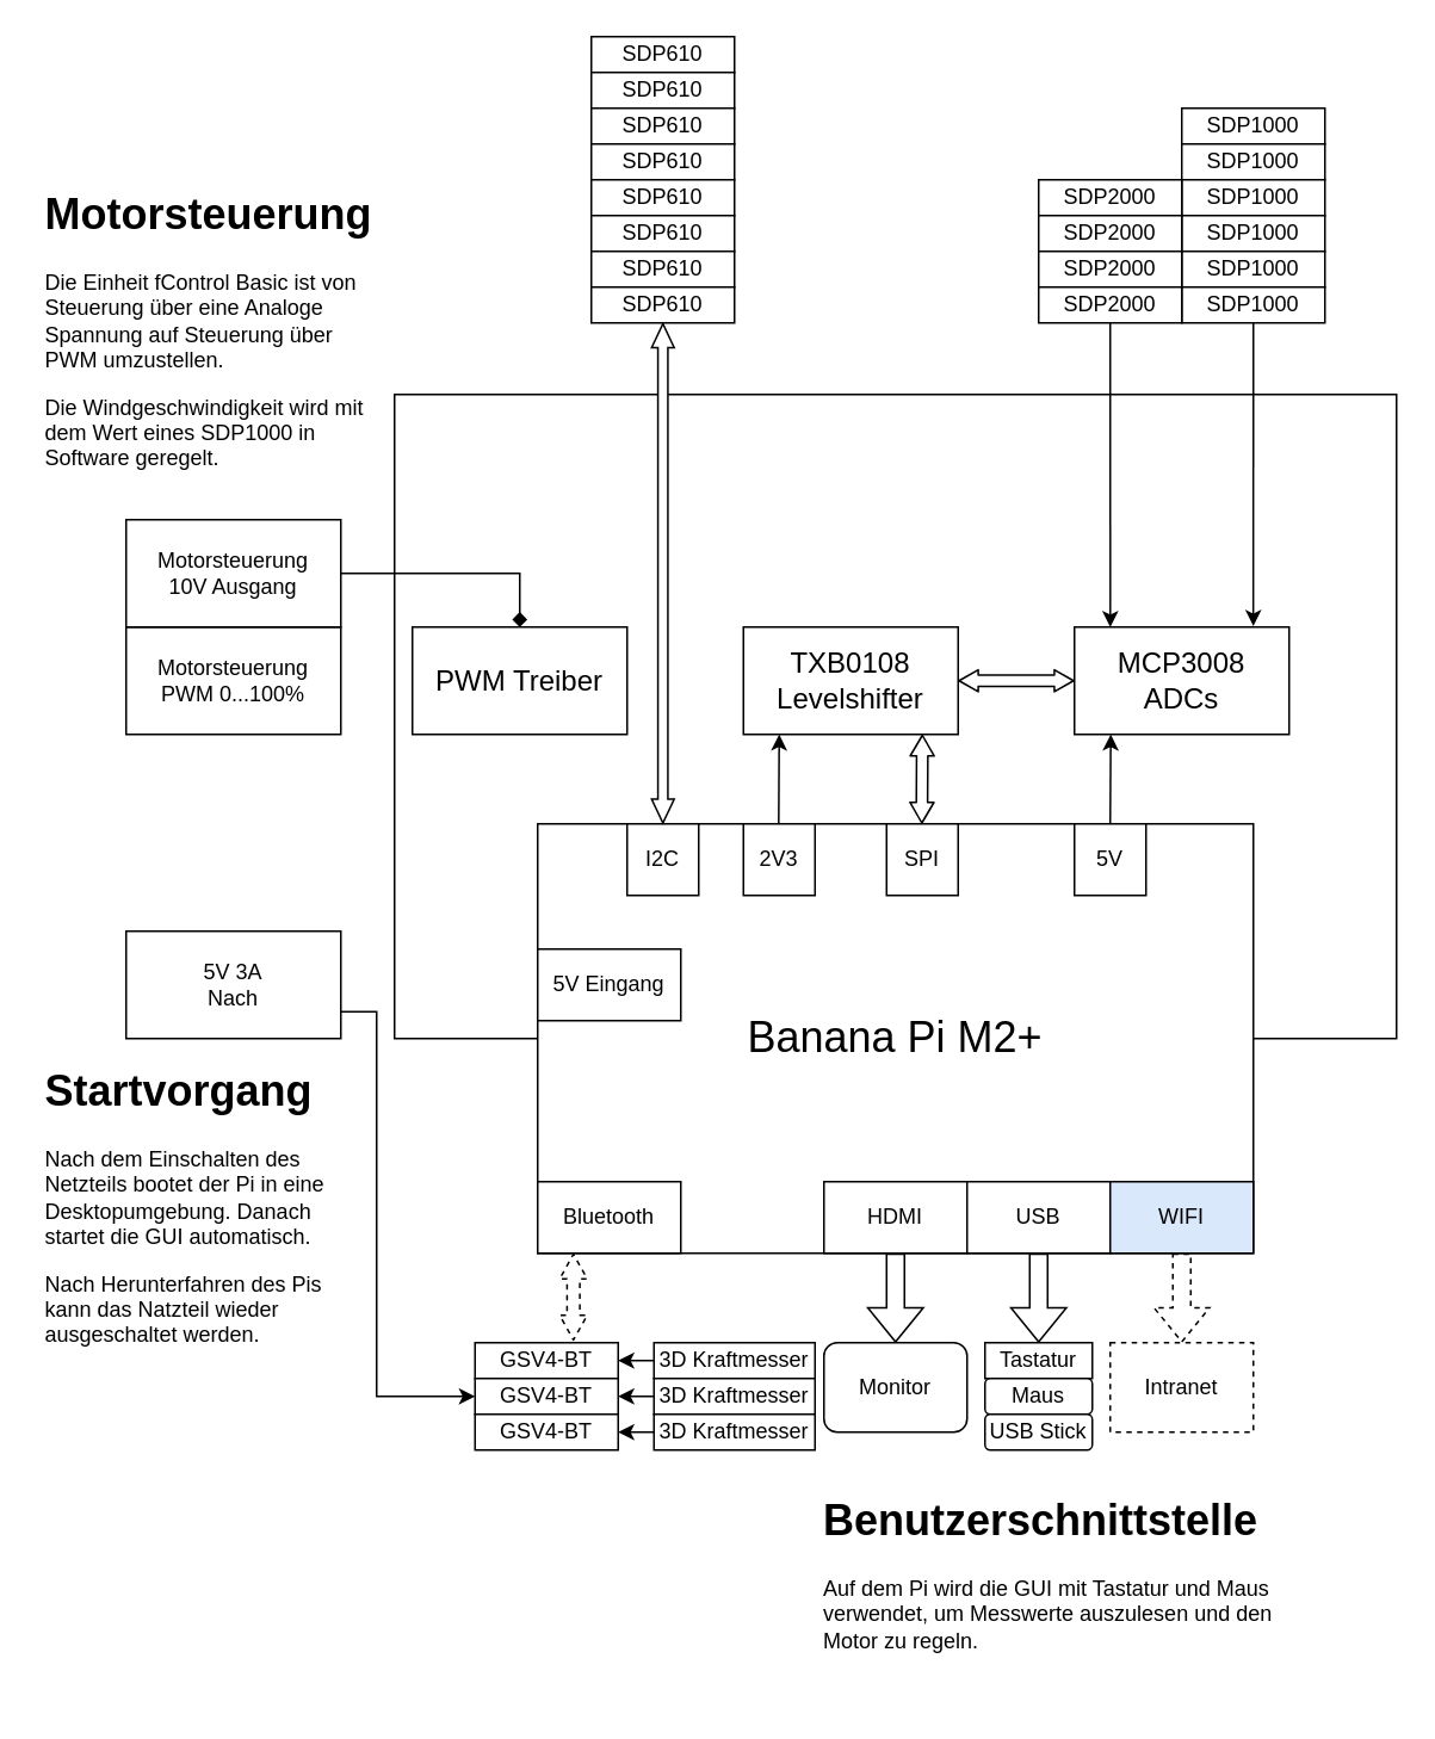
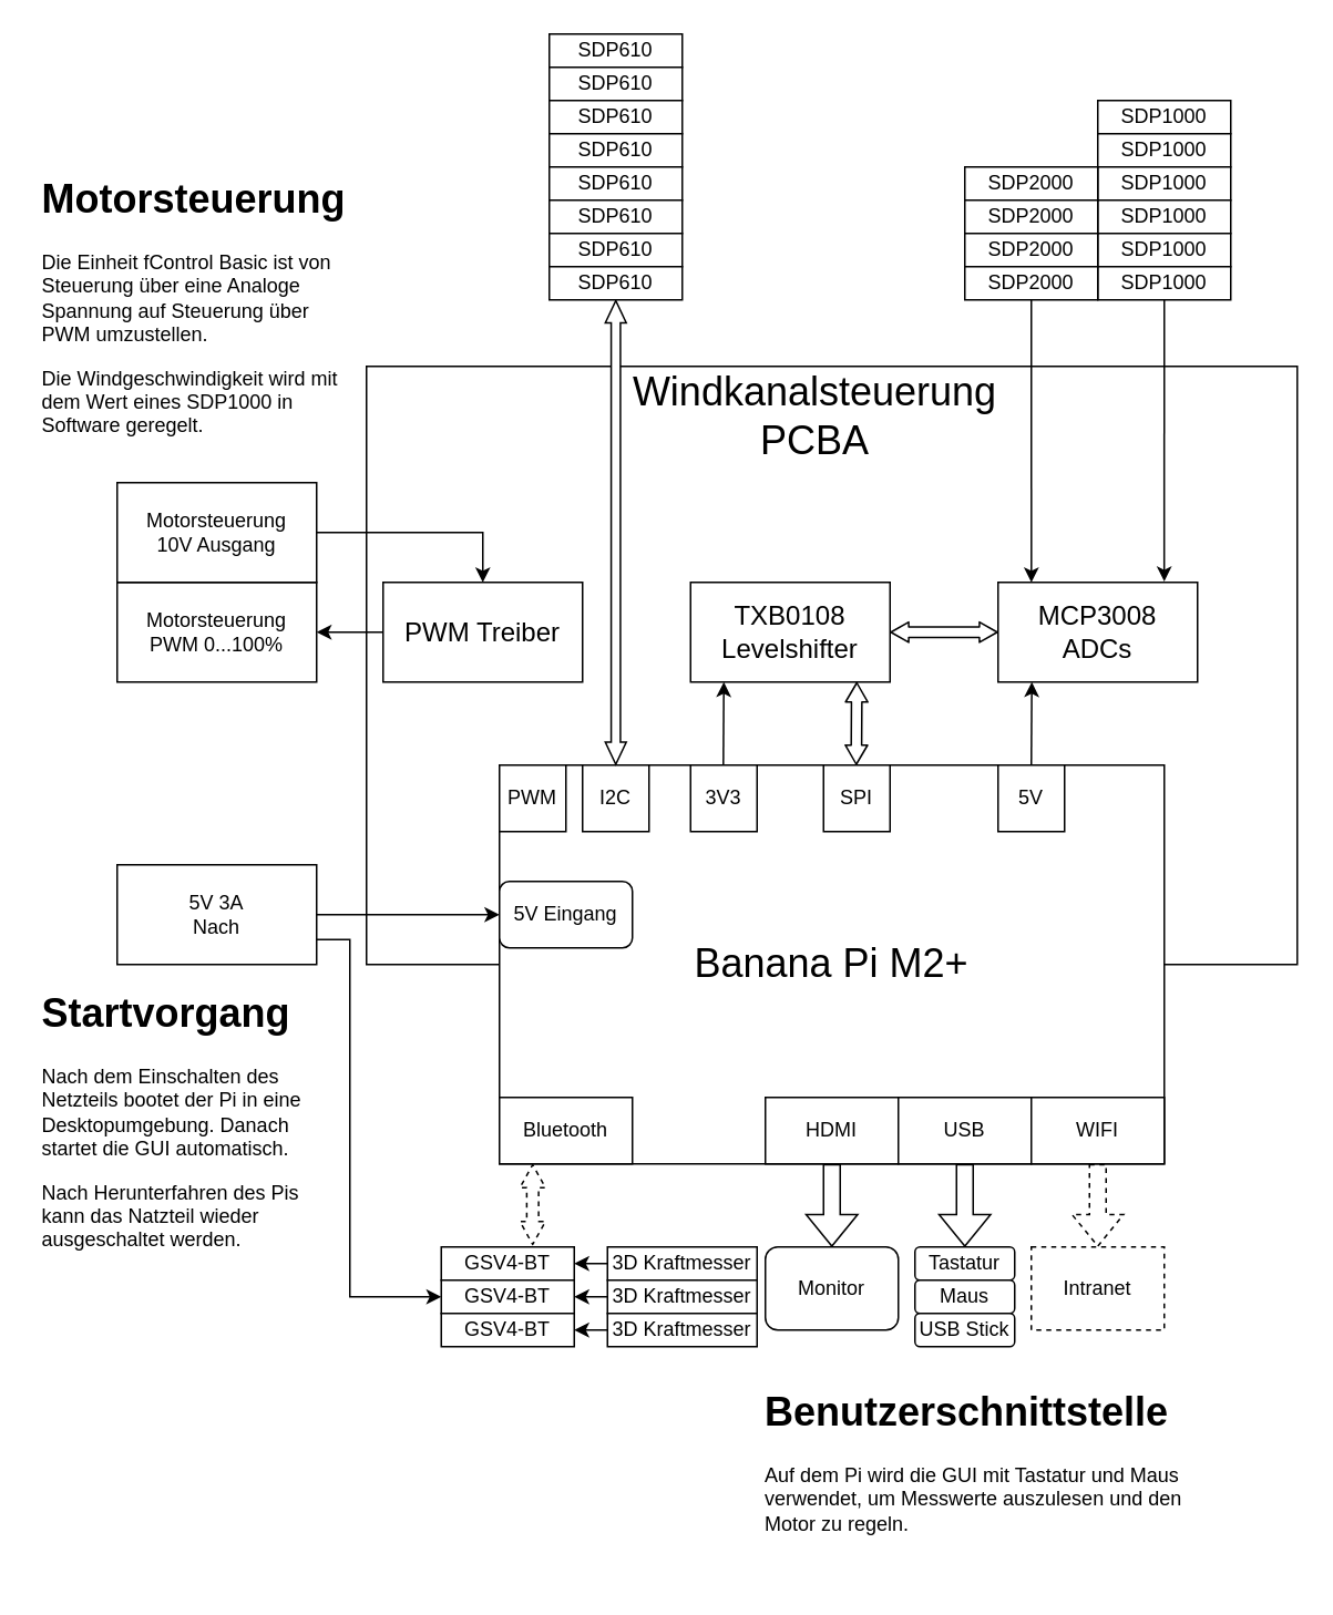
  <mxCell id="0" />
  <mxCell id="1" parent="0" />
  <mxCell id="2" value="" style="rounded=0;whiteSpace=wrap;html=1;" vertex="1" parent="1"><mxGeometry x="220" y="220" width="560" height="360" as="geometry" /></mxCell>
  <mxCell id="3" value="&lt;font style=&quot;font-size: 24px&quot;&gt;Banana Pi M2+&lt;/font&gt;" style="rounded=0;whiteSpace=wrap;html=1;" vertex="1" parent="1"><mxGeometry x="300" y="460" width="400" height="240" as="geometry" /></mxCell>
  <mxCell id="4" value="I2C" style="rounded=0;whiteSpace=wrap;html=1;" vertex="1" parent="1"><mxGeometry x="350" y="460" width="40" height="40" as="geometry" /></mxCell>
- <mxCell id="5" value="2V3" style="rounded=0;whiteSpace=wrap;html=1;" vertex="1" parent="1"><mxGeometry x="415" y="460" width="40" height="40" as="geometry" /></mxCell>
+ <mxCell id="5" value="3V3" style="rounded=0;whiteSpace=wrap;html=1;" vertex="1" parent="1"><mxGeometry x="415" y="460" width="40" height="40" as="geometry" /></mxCell>
  <mxCell id="6" value="SPI" style="rounded=0;whiteSpace=wrap;html=1;" vertex="1" parent="1"><mxGeometry x="495" y="460" width="40" height="40" as="geometry" /></mxCell>
  <mxCell id="7" value="Bluetooth" style="rounded=0;whiteSpace=wrap;html=1;" vertex="1" parent="1"><mxGeometry x="300" y="660" width="80" height="40" as="geometry" /></mxCell>
  <mxCell id="8" style="edgeStyle=orthogonalEdgeStyle;rounded=0;orthogonalLoop=1;jettySize=auto;html=1;exitX=0.5;exitY=1;exitDx=0;exitDy=0;entryX=0.5;entryY=0;entryDx=0;entryDy=0;startArrow=none;startFill=0;shape=flexArrow;" edge="1" parent="1" source="9" target="63"><mxGeometry relative="1" as="geometry" /></mxCell>
  <mxCell id="9" value="HDMI" style="rounded=0;whiteSpace=wrap;html=1;" vertex="1" parent="1"><mxGeometry x="460" y="660" width="80" height="40" as="geometry" /></mxCell>
  <mxCell id="10" style="edgeStyle=orthogonalEdgeStyle;rounded=0;orthogonalLoop=1;jettySize=auto;html=1;exitX=0.5;exitY=1;exitDx=0;exitDy=0;entryX=0.5;entryY=0;entryDx=0;entryDy=0;startArrow=none;startFill=0;shape=flexArrow;" edge="1" parent="1" source="11" target="64"><mxGeometry relative="1" as="geometry" /></mxCell>
  <mxCell id="11" value="USB" style="rounded=0;whiteSpace=wrap;html=1;" vertex="1" parent="1"><mxGeometry x="540" y="660" width="80" height="40" as="geometry" /></mxCell>
  <mxCell id="12" style="edgeStyle=orthogonalEdgeStyle;shape=flexArrow;rounded=0;orthogonalLoop=1;jettySize=auto;html=1;exitX=0.5;exitY=1;exitDx=0;exitDy=0;entryX=0.5;entryY=0;entryDx=0;entryDy=0;startArrow=none;startFill=0;dashed=1;" edge="1" parent="1" source="13" target="67"><mxGeometry relative="1" as="geometry" /></mxCell>
- <mxCell id="13" value="WIFI" style="rounded=0;whiteSpace=wrap;html=1;fillColor=#dae8fc;" vertex="1" parent="1"><mxGeometry x="620" y="660" width="80" height="40" as="geometry" /></mxCell>
+ <mxCell id="13" value="WIFI" style="rounded=0;whiteSpace=wrap;html=1;" vertex="1" parent="1"><mxGeometry x="620" y="660" width="80" height="40" as="geometry" /></mxCell>
+ <mxCell id="14" value="&lt;div&gt;PWM&lt;/div&gt;" style="rounded=0;whiteSpace=wrap;html=1;" vertex="1" parent="1"><mxGeometry x="300" y="460" width="40" height="40" as="geometry" /></mxCell>
+ <mxCell id="15" value="&lt;font style=&quot;font-size: 24px&quot;&gt;Windkanalsteuerung PCBA&lt;/font&gt;" style="text;html=1;strokeColor=none;fillColor=none;align=center;verticalAlign=middle;whiteSpace=wrap;rounded=0;" vertex="1" parent="1"><mxGeometry x="370" y="220" width="240" height="60" as="geometry" /></mxCell>
  <mxCell id="16" value="&lt;div style=&quot;font-size: 16px&quot;&gt;&lt;font style=&quot;font-size: 16px&quot;&gt;MCP3008&lt;/font&gt;&lt;/div&gt;&lt;div style=&quot;font-size: 16px&quot;&gt;&lt;font style=&quot;font-size: 16px&quot;&gt;ADCs&lt;br&gt;&lt;/font&gt;&lt;/div&gt;" style="rounded=0;whiteSpace=wrap;html=1;" vertex="1" parent="1"><mxGeometry x="600" y="350" width="120" height="60" as="geometry" /></mxCell>
- <mxCell id="17" value="5V Eingang" style="rounded=0;whiteSpace=wrap;html=1;" vertex="1" parent="1"><mxGeometry x="300" y="530" width="80" height="40" as="geometry" /></mxCell>
+ <mxCell id="17" value="5V Eingang" style="whiteSpace=wrap;html=1;rounded=1;" vertex="1" parent="1"><mxGeometry x="300" y="530" width="80" height="40" as="geometry" /></mxCell>
  <mxCell id="18" value="SDP1000" style="rounded=0;whiteSpace=wrap;html=1;" vertex="1" parent="1"><mxGeometry x="660" y="60" width="80" height="20" as="geometry" /></mxCell>
  <mxCell id="19" value="SDP1000" style="rounded=0;whiteSpace=wrap;html=1;" vertex="1" parent="1"><mxGeometry x="660" y="80" width="80" height="20" as="geometry" /></mxCell>
  <mxCell id="20" value="SDP1000" style="rounded=0;whiteSpace=wrap;html=1;" vertex="1" parent="1"><mxGeometry x="660" y="100" width="80" height="20" as="geometry" /></mxCell>
  <mxCell id="21" value="SDP1000" style="rounded=0;whiteSpace=wrap;html=1;" vertex="1" parent="1"><mxGeometry x="660" y="120" width="80" height="20" as="geometry" /></mxCell>
  <mxCell id="22" value="SDP1000" style="rounded=0;whiteSpace=wrap;html=1;" vertex="1" parent="1"><mxGeometry x="660" y="140" width="80" height="20" as="geometry" /></mxCell>
  <mxCell id="23" style="edgeStyle=orthogonalEdgeStyle;rounded=0;orthogonalLoop=1;jettySize=auto;html=1;exitX=0.5;exitY=1;exitDx=0;exitDy=0;entryX=0.833;entryY=-0.009;entryDx=0;entryDy=0;entryPerimeter=0;startArrow=none;startFill=0;" edge="1" parent="1" source="24" target="16"><mxGeometry relative="1" as="geometry" /></mxCell>
  <mxCell id="24" value="SDP1000" style="rounded=0;whiteSpace=wrap;html=1;" vertex="1" parent="1"><mxGeometry x="660" y="160" width="80" height="20" as="geometry" /></mxCell>
  <mxCell id="25" value="&lt;div&gt;SDP2000&lt;/div&gt;" style="rounded=0;whiteSpace=wrap;html=1;" vertex="1" parent="1"><mxGeometry x="580" y="100" width="80" height="20" as="geometry" /></mxCell>
  <mxCell id="26" value="&lt;div&gt;SDP2000&lt;/div&gt;" style="rounded=0;whiteSpace=wrap;html=1;" vertex="1" parent="1"><mxGeometry x="580" y="120" width="80" height="20" as="geometry" /></mxCell>
  <mxCell id="27" value="&lt;div&gt;SDP2000&lt;/div&gt;" style="rounded=0;whiteSpace=wrap;html=1;" vertex="1" parent="1"><mxGeometry x="580" y="140" width="80" height="20" as="geometry" /></mxCell>
  <mxCell id="28" style="edgeStyle=orthogonalEdgeStyle;rounded=0;orthogonalLoop=1;jettySize=auto;html=1;exitX=0.5;exitY=1;exitDx=0;exitDy=0;startArrow=none;startFill=0;entryX=0.167;entryY=0;entryDx=0;entryDy=0;entryPerimeter=0;" edge="1" parent="1" source="29" target="16"><mxGeometry relative="1" as="geometry"><mxPoint x="620" y="351" as="targetPoint" /></mxGeometry></mxCell>
  <mxCell id="29" value="&lt;div&gt;SDP2000&lt;/div&gt;" style="rounded=0;whiteSpace=wrap;html=1;" vertex="1" parent="1"><mxGeometry x="580" y="160" width="80" height="20" as="geometry" /></mxCell>
  <mxCell id="30" value="&lt;div style=&quot;font-size: 16px&quot;&gt;&lt;font style=&quot;font-size: 16px&quot;&gt;TXB0108&lt;/font&gt;&lt;/div&gt;&lt;div style=&quot;font-size: 16px&quot;&gt;&lt;font style=&quot;font-size: 16px&quot;&gt;Levelshifter&lt;br&gt;&lt;/font&gt;&lt;/div&gt;" style="rounded=0;whiteSpace=wrap;html=1;" vertex="1" parent="1"><mxGeometry x="415" y="350" width="120" height="60" as="geometry" /></mxCell>
  <mxCell id="31" value="" style="endArrow=classic;html=1;" edge="1" parent="1"><mxGeometry width="50" height="50" relative="1" as="geometry"><mxPoint x="434.71" y="460" as="sourcePoint" /><mxPoint x="435" y="410" as="targetPoint" /></mxGeometry></mxCell>
  <mxCell id="32" value="" style="endArrow=classic;html=1;shape=flexArrow;startArrow=block;width=6.286;startSize=3.514;startWidth=6.122;endWidth=6.122;endSize=3.514;" edge="1" parent="1"><mxGeometry width="50" height="50" relative="1" as="geometry"><mxPoint x="514.71" y="460" as="sourcePoint" /><mxPoint x="515" y="410" as="targetPoint" /></mxGeometry></mxCell>
  <mxCell id="33" value="5V" style="rounded=0;whiteSpace=wrap;html=1;" vertex="1" parent="1"><mxGeometry x="600" y="460" width="40" height="40" as="geometry" /></mxCell>
  <mxCell id="34" value="" style="endArrow=classic;html=1;entryX=0;entryY=0.5;entryDx=0;entryDy=0;exitX=1;exitY=0.5;exitDx=0;exitDy=0;shape=flexArrow;startArrow=block;width=6.286;startSize=3.24;startWidth=4.98;endWidth=4.98;endSize=3.24;" edge="1" parent="1" source="30" target="16"><mxGeometry width="50" height="50" relative="1" as="geometry"><mxPoint x="560" y="410" as="sourcePoint" /><mxPoint x="560.29" y="360" as="targetPoint" /></mxGeometry></mxCell>
  <mxCell id="35" value="" style="endArrow=classic;html=1;" edge="1" parent="1"><mxGeometry width="50" height="50" relative="1" as="geometry"><mxPoint x="620" y="460" as="sourcePoint" /><mxPoint x="620.29" y="410" as="targetPoint" /></mxGeometry></mxCell>
  <mxCell id="36" style="edgeStyle=orthogonalEdgeStyle;rounded=0;orthogonalLoop=1;jettySize=auto;html=1;exitX=1;exitY=0.75;exitDx=0;exitDy=0;entryX=0;entryY=0.5;entryDx=0;entryDy=0;startArrow=none;startFill=0;" edge="1" parent="1" source="37" target="56"><mxGeometry relative="1" as="geometry"><Array as="points"><mxPoint x="210" y="565" /><mxPoint x="210" y="780" /></Array></mxGeometry></mxCell>
  <mxCell id="37" value="&lt;div&gt;5V 3A&lt;/div&gt;&lt;div&gt;Nach&lt;br&gt;&lt;/div&gt;" style="rounded=0;whiteSpace=wrap;html=1;" vertex="1" parent="1"><mxGeometry x="70" y="520" width="120" height="60" as="geometry" /></mxCell>
+ <mxCell id="38" value="" style="endArrow=classic;html=1;entryX=0;entryY=0.5;entryDx=0;entryDy=0;exitX=1;exitY=0.5;exitDx=0;exitDy=0;" edge="1" parent="1" source="37" target="17"><mxGeometry width="50" height="50" relative="1" as="geometry"><mxPoint x="70" y="770" as="sourcePoint" /><mxPoint x="120" y="720" as="targetPoint" /></mxGeometry></mxCell>
  <mxCell id="39" value="&lt;div&gt;SDP610&lt;/div&gt;" style="rounded=0;whiteSpace=wrap;html=1;" vertex="1" parent="1"><mxGeometry x="330" y="20" width="80" height="20" as="geometry" /></mxCell>
  <mxCell id="40" value="&lt;div&gt;SDP610&lt;/div&gt;" style="rounded=0;whiteSpace=wrap;html=1;" vertex="1" parent="1"><mxGeometry x="330" y="40" width="80" height="20" as="geometry" /></mxCell>
  <mxCell id="41" value="&lt;div&gt;SDP610&lt;/div&gt;" style="rounded=0;whiteSpace=wrap;html=1;" vertex="1" parent="1"><mxGeometry x="330" y="60" width="80" height="20" as="geometry" /></mxCell>
  <mxCell id="42" value="&lt;div&gt;SDP610&lt;/div&gt;" style="rounded=0;whiteSpace=wrap;html=1;" vertex="1" parent="1"><mxGeometry x="330" y="80" width="80" height="20" as="geometry" /></mxCell>
  <mxCell id="43" value="&lt;div&gt;SDP610&lt;/div&gt;" style="rounded=0;whiteSpace=wrap;html=1;" vertex="1" parent="1"><mxGeometry x="330" y="100" width="80" height="20" as="geometry" /></mxCell>
  <mxCell id="44" value="&lt;div&gt;SDP610&lt;/div&gt;" style="rounded=0;whiteSpace=wrap;html=1;" vertex="1" parent="1"><mxGeometry x="330" y="120" width="80" height="20" as="geometry" /></mxCell>
  <mxCell id="45" value="&lt;div&gt;SDP610&lt;/div&gt;" style="rounded=0;whiteSpace=wrap;html=1;" vertex="1" parent="1"><mxGeometry x="330" y="140" width="80" height="20" as="geometry" /></mxCell>
  <mxCell id="46" style="edgeStyle=orthogonalEdgeStyle;rounded=0;orthogonalLoop=1;jettySize=auto;html=1;exitX=0.5;exitY=1;exitDx=0;exitDy=0;entryX=0.5;entryY=0;entryDx=0;entryDy=0;startArrow=block;startFill=0;shape=flexArrow;width=5.556;endSize=4.097;endWidth=6.041;startWidth=6.041;startSize=4.097;fillColor=#ffffff;" edge="1" parent="1" source="47" target="4"><mxGeometry relative="1" as="geometry" /></mxCell>
  <mxCell id="47" value="&lt;div&gt;SDP610&lt;/div&gt;" style="rounded=0;whiteSpace=wrap;html=1;" vertex="1" parent="1"><mxGeometry x="330" y="160" width="80" height="20" as="geometry" /></mxCell>
+ <mxCell id="48" style="edgeStyle=orthogonalEdgeStyle;rounded=0;orthogonalLoop=1;jettySize=auto;html=1;exitX=0;exitY=0.5;exitDx=0;exitDy=0;entryX=1;entryY=0.5;entryDx=0;entryDy=0;startArrow=none;startFill=0;" edge="1" parent="1" source="49" target="50"><mxGeometry relative="1" as="geometry" /></mxCell>
  <mxCell id="49" value="&lt;font style=&quot;font-size: 16px&quot;&gt;PWM Treiber&lt;/font&gt;" style="rounded=0;whiteSpace=wrap;html=1;" vertex="1" parent="1"><mxGeometry x="230" y="350" width="120" height="60" as="geometry" /></mxCell>
  <mxCell id="50" value="&lt;div&gt;Motorsteuerung&lt;/div&gt;&lt;div&gt;PWM 0...100%&lt;br&gt;&lt;/div&gt;" style="rounded=0;whiteSpace=wrap;html=1;" vertex="1" parent="1"><mxGeometry x="70" y="350" width="120" height="60" as="geometry" /></mxCell>
- <mxCell id="51" style="edgeStyle=orthogonalEdgeStyle;rounded=0;orthogonalLoop=1;jettySize=auto;html=1;exitX=1;exitY=0.5;exitDx=0;exitDy=0;entryX=0.5;entryY=0;entryDx=0;entryDy=0;startArrow=none;startFill=0;endArrow=diamond;" edge="1" parent="1" source="52" target="49"><mxGeometry relative="1" as="geometry" /></mxCell>
+ <mxCell id="51" style="edgeStyle=orthogonalEdgeStyle;rounded=0;orthogonalLoop=1;jettySize=auto;html=1;exitX=1;exitY=0.5;exitDx=0;exitDy=0;entryX=0.5;entryY=0;entryDx=0;entryDy=0;startArrow=none;startFill=0;" edge="1" parent="1" source="52" target="49"><mxGeometry relative="1" as="geometry" /></mxCell>
  <mxCell id="52" value="&lt;div&gt;Motorsteuerung&lt;/div&gt;10V Ausgang" style="rounded=0;whiteSpace=wrap;html=1;" vertex="1" parent="1"><mxGeometry x="70" y="290" width="120" height="60" as="geometry" /></mxCell>
  <mxCell id="53" value="GSV4-BT" style="rounded=0;whiteSpace=wrap;html=1;" vertex="1" parent="1"><mxGeometry x="265" y="750" width="80" height="20" as="geometry" /></mxCell>
  <mxCell id="54" style="edgeStyle=orthogonalEdgeStyle;rounded=0;orthogonalLoop=1;jettySize=auto;html=1;exitX=0;exitY=0.5;exitDx=0;exitDy=0;entryX=1;entryY=0.5;entryDx=0;entryDy=0;startArrow=none;startFill=0;" edge="1" parent="1" source="55" target="53"><mxGeometry relative="1" as="geometry" /></mxCell>
  <mxCell id="55" value="3D Kraftmesser" style="rounded=0;whiteSpace=wrap;html=1;" vertex="1" parent="1"><mxGeometry x="365" y="750" width="90" height="20" as="geometry" /></mxCell>
  <mxCell id="56" value="GSV4-BT" style="rounded=0;whiteSpace=wrap;html=1;" vertex="1" parent="1"><mxGeometry x="265" y="770" width="80" height="20" as="geometry" /></mxCell>
  <mxCell id="57" style="edgeStyle=orthogonalEdgeStyle;rounded=0;orthogonalLoop=1;jettySize=auto;html=1;exitX=0;exitY=0.5;exitDx=0;exitDy=0;entryX=1;entryY=0.5;entryDx=0;entryDy=0;startArrow=none;startFill=0;" edge="1" parent="1" source="58" target="56"><mxGeometry relative="1" as="geometry" /></mxCell>
  <mxCell id="58" value="3D Kraftmesser" style="rounded=0;whiteSpace=wrap;html=1;" vertex="1" parent="1"><mxGeometry x="365" y="770" width="90" height="20" as="geometry" /></mxCell>
  <mxCell id="59" value="GSV4-BT" style="rounded=0;whiteSpace=wrap;html=1;" vertex="1" parent="1"><mxGeometry x="265" y="790" width="80" height="20" as="geometry" /></mxCell>
  <mxCell id="60" style="edgeStyle=orthogonalEdgeStyle;rounded=0;orthogonalLoop=1;jettySize=auto;html=1;exitX=0;exitY=0.5;exitDx=0;exitDy=0;entryX=1;entryY=0.5;entryDx=0;entryDy=0;startArrow=none;startFill=0;" edge="1" parent="1" source="61" target="59"><mxGeometry relative="1" as="geometry" /></mxCell>
  <mxCell id="61" value="3D Kraftmesser" style="rounded=0;whiteSpace=wrap;html=1;" vertex="1" parent="1"><mxGeometry x="365" y="790" width="90" height="20" as="geometry" /></mxCell>
  <mxCell id="62" value="" style="shape=flexArrow;endArrow=classic;startArrow=classic;html=1;entryX=0.25;entryY=1;entryDx=0;entryDy=0;dashed=1;startWidth=7.143;startSize=4.252;width=7.143;endWidth=7.143;endSize=4.252;" edge="1" parent="1" target="7"><mxGeometry width="50" height="50" relative="1" as="geometry"><mxPoint x="320" y="749" as="sourcePoint" /><mxPoint x="150" y="830" as="targetPoint" /></mxGeometry></mxCell>
  <mxCell id="63" value="Monitor" style="rounded=1;whiteSpace=wrap;html=1;" vertex="1" parent="1"><mxGeometry x="460" y="750" width="80" height="50" as="geometry" /></mxCell>
- <mxCell id="64" value="Tastatur" style="whiteSpace=wrap;html=1;rounded=0;" vertex="1" parent="1"><mxGeometry x="550" y="750" width="60" height="20" as="geometry" /></mxCell>
+ <mxCell id="64" value="Tastatur" style="rounded=1;whiteSpace=wrap;html=1;" vertex="1" parent="1"><mxGeometry x="550" y="750" width="60" height="20" as="geometry" /></mxCell>
  <mxCell id="65" value="Maus" style="rounded=1;whiteSpace=wrap;html=1;" vertex="1" parent="1"><mxGeometry x="550" y="770" width="60" height="20" as="geometry" /></mxCell>
  <mxCell id="66" value="USB Stick" style="rounded=1;whiteSpace=wrap;html=1;" vertex="1" parent="1"><mxGeometry x="550" y="790" width="60" height="20" as="geometry" /></mxCell>
  <mxCell id="67" value="Intranet" style="whiteSpace=wrap;html=1;dashed=1;rounded=0;" vertex="1" parent="1"><mxGeometry x="620" y="750" width="80" height="50" as="geometry" /></mxCell>
  <mxCell id="68" value="&lt;h1&gt;Benutzerschnittstelle&lt;/h1&gt;&lt;p&gt;Auf dem Pi wird die GUI mit Tastatur und Maus verwendet, um Messwerte auszulesen und den Motor zu regeln.&lt;br&gt;&lt;/p&gt;" style="text;html=1;strokeColor=none;fillColor=none;spacing=5;spacingTop=-20;whiteSpace=wrap;overflow=hidden;rounded=0;dashed=1;" vertex="1" parent="1"><mxGeometry x="455" y="830" width="265" height="120" as="geometry" /></mxCell>
  <mxCell id="69" value="&lt;h1&gt;Startvorgang&lt;/h1&gt;&lt;p&gt;Nach dem Einschalten des Netzteils bootet der Pi in eine Desktopumgebung. Danach startet die GUI automatisch. &lt;br&gt;&lt;/p&gt;&lt;p&gt;Nach Herunterfahren des Pis kann das Natzteil wieder ausgeschaltet werden.&lt;br&gt;&lt;/p&gt;" style="text;html=1;strokeColor=none;fillColor=none;spacing=5;spacingTop=-20;whiteSpace=wrap;overflow=hidden;rounded=0;dashed=1;" vertex="1" parent="1"><mxGeometry x="20" y="590" width="170" height="170" as="geometry" /></mxCell>
  <mxCell id="70" value="&lt;h1&gt;Motorsteuerung&lt;br&gt;&lt;/h1&gt;&lt;p&gt;Die Einheit fControl Basic ist von Steuerung über eine Analoge Spannung auf Steuerung über PWM umzustellen.&lt;/p&gt;&lt;p&gt;Die Windgeschwindigkeit wird mit dem Wert eines SDP1000 in Software geregelt.&lt;br&gt;&lt;/p&gt;" style="text;html=1;strokeColor=none;fillColor=none;spacing=5;spacingTop=-20;whiteSpace=wrap;overflow=hidden;rounded=0;dashed=1;" vertex="1" parent="1"><mxGeometry x="20" y="100" width="190" height="170" as="geometry" /></mxCell>
